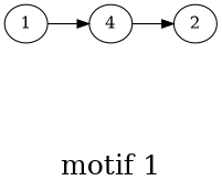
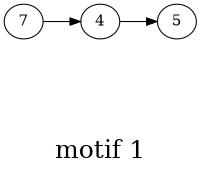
  digraph {
    fontsize=24
    label="\nmotif 1\n"
    rankdir=LR
    splines=false
    node [shape=ellipse]
-   1 [height=0.3 width=0.3]
+   1 [height=0.3 width=0.3 label=7]
    n2 [height=0.3 label=4 width=0.3]
-   2 [height=0.3 width=0.3]
+   2 [height=0.3 width=0.3 label=5]
    1 -> n2
    n2 -> 2
  }
